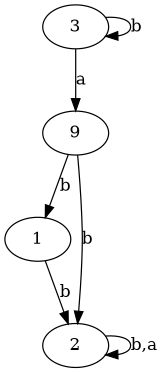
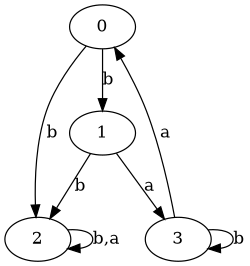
  digraph {
    d2tdocpreamble="\usetikzlibrary{automata}"
    d2tfigpreamble="\tikzstyle{every state}= [ draw=blue!50,very thick,fill=blue!20]  \tikzstyle{auto}= [fill=white]"
    ranksep=0.5
    node [style=state]
    edge [lblstyle=auto topath="bend right"]
-   n1 [label=9]
+   n1 [label=0]
    n2 [label=1 style="state, accepting"]
    n3 [label=2 style="state, initial"]
    n4 [label=3]
    n1 -> n2 [label=b]
    n1 -> n3 [label=b]
    n2 -> n3 [label=b]
+   n2 -> n4 [label=a]
    n3 -> n3 [label="b,a" topath="loop above"]
    n4 -> n1 [label=a]
    n4 -> n4 [label=b topath="loop above"]
  }
